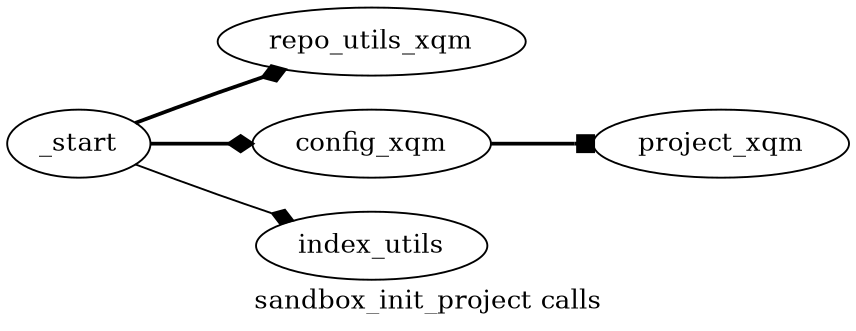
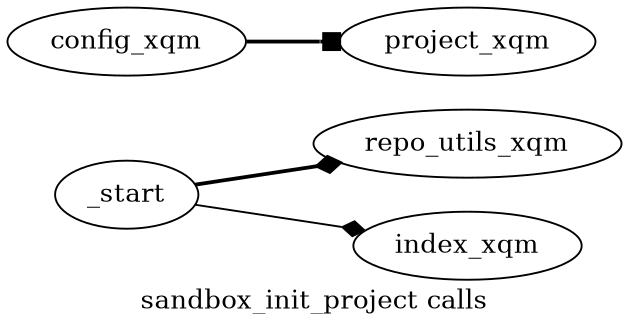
  digraph {
    label="sandbox_init_project calls"
    rankdir=LR
    edge [arrowhead=diamond style=bold]
    _start
    repo_utils_xqm
    config_xqm
-   index_xqm [label=index_utils]
+   index_xqm
    project_xqm
    _start -> repo_utils_xqm
-   _start -> config_xqm
    _start -> index_xqm [style=solid]
    config_xqm -> project_xqm [arrowhead=box]
  }
